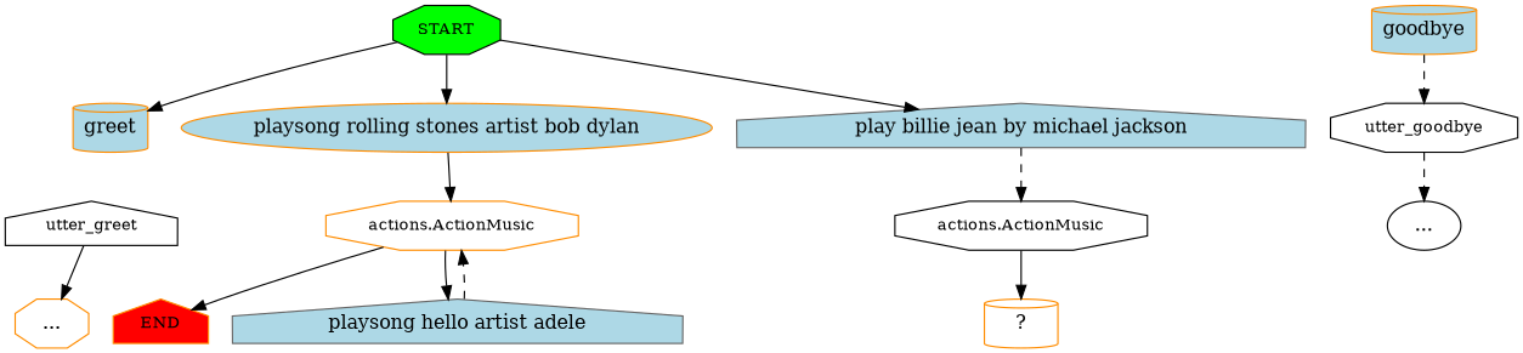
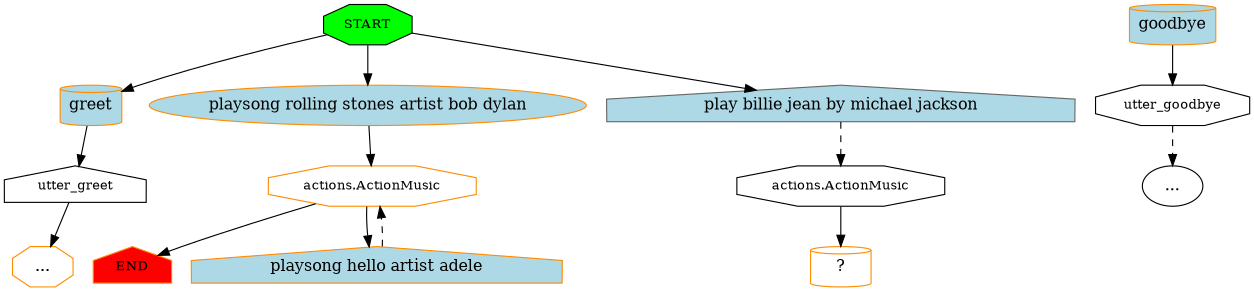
  digraph {
    node [color=darkorange shape=octagon]
    edge [style=solid]
    n1 [color=black fillcolor=green fontsize=12 label=START style=filled]
    n2 [fillcolor=lightblue label=greet shape=cylinder style=filled]
    n3 [fillcolor=lightblue label="playsong rolling stones artist bob dylan" shape=ellipse style=filled]
    n4 [color=gray40 fillcolor=lightblue label="play billie jean by michael jackson" shape=house style=filled]
    n5 [color=black fontsize=12 label=utter_greet shape=house]
    n6 [fillcolor=lightblue label=goodbye shape=cylinder style=filled]
    n7 [color=black fontsize=12 label=utter_goodbye]
    n8 [fontsize=12 label="actions.ActionMusic"]
    n9 [color=black fontsize=12 label="actions.ActionMusic"]
    n10 [fillcolor=red fontsize=12 label=END shape=house style=filled]
    n11 [label="..."]
    n12 [color=black label="..." shape=ellipse]
-   n13 [color=gray40 fillcolor=lightblue label="playsong hello artist adele" shape=house style=filled]
+   n13 [fillcolor=lightblue label="playsong hello artist adele" shape=house style=filled]
    n14 [label="  ?  " shape=cylinder]
    n1 -> n2
    n1 -> n3
    n1 -> n4
+   n2 -> n5
    n3 -> n8
    n4 -> n9 [style=dashed]
    n5 -> n11
-   n6 -> n7 [style=dashed]
+   n6 -> n7
    n7 -> n12 [style=dashed]
    n8 -> n10
    n8 -> n13
    n9 -> n14
    n13 -> n8 [style=dashed]
  }
